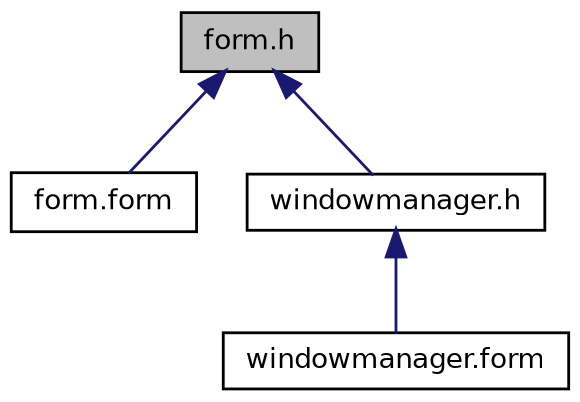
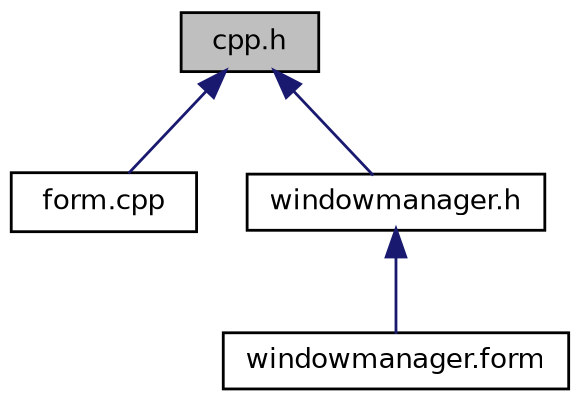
  digraph {
    node [color=black fillcolor=white fontname=Helvetica fontsize=10 shape=record style=filled]
    edge [color=midnightblue dir=back fontname=Helvetica fontsize=10 labelfontname=Helvetica labelfontsize=10 style=solid]
-   n1 [fillcolor=grey75 fontcolor=black height=0.2 label="form.h" width=0.4]
-   n2 [height=0.2 label="form.form" width=0.4]
+   n1 [fillcolor=grey75 fontcolor=black height=0.2 label="cpp.h" width=0.4]
+   n2 [height=0.2 label="form.cpp" width=0.4]
    n3 [height=0.2 label="windowmanager.h" width=0.4]
    n4 [height=0.2 label="windowmanager.form" width=0.4]
    n1 -> n2
    n1 -> n3
    n3 -> n4
  }
